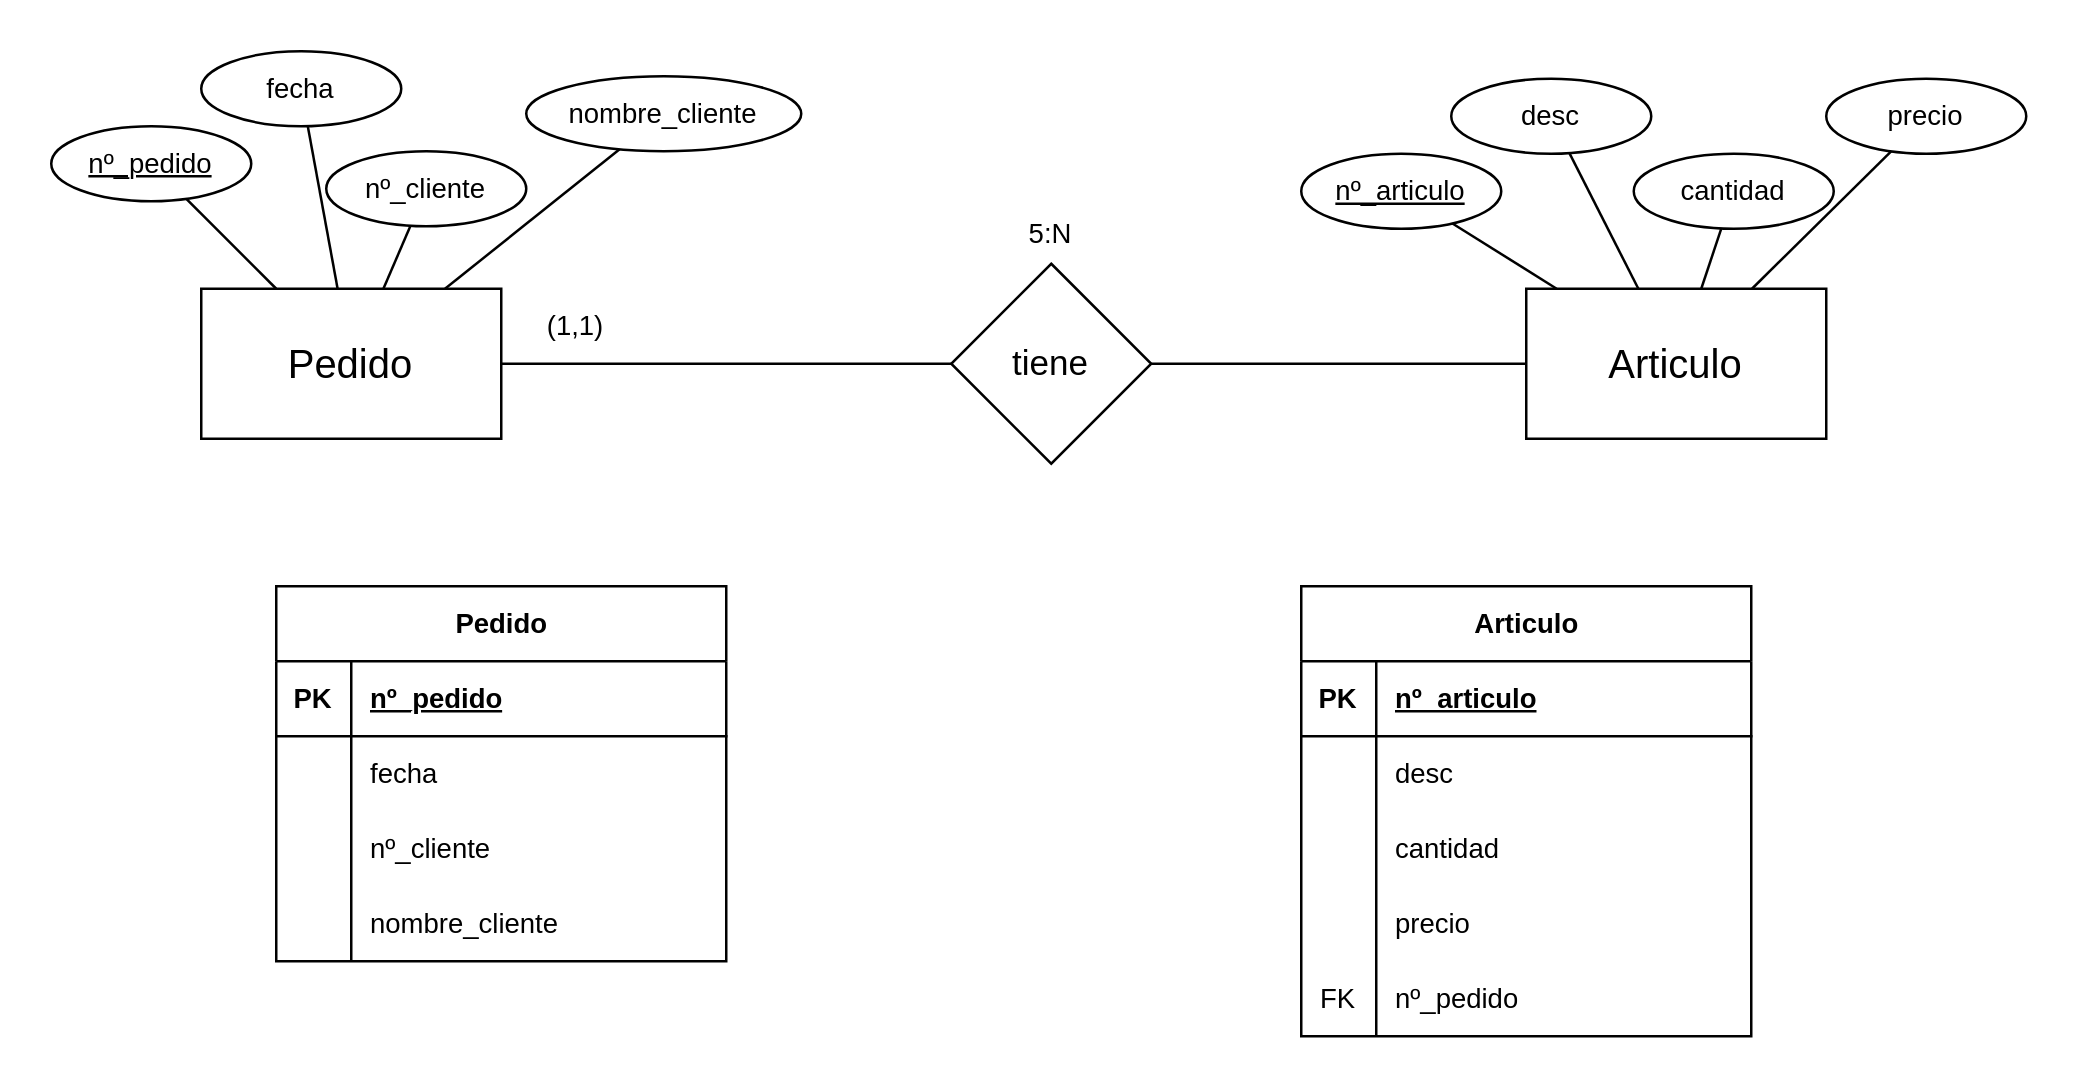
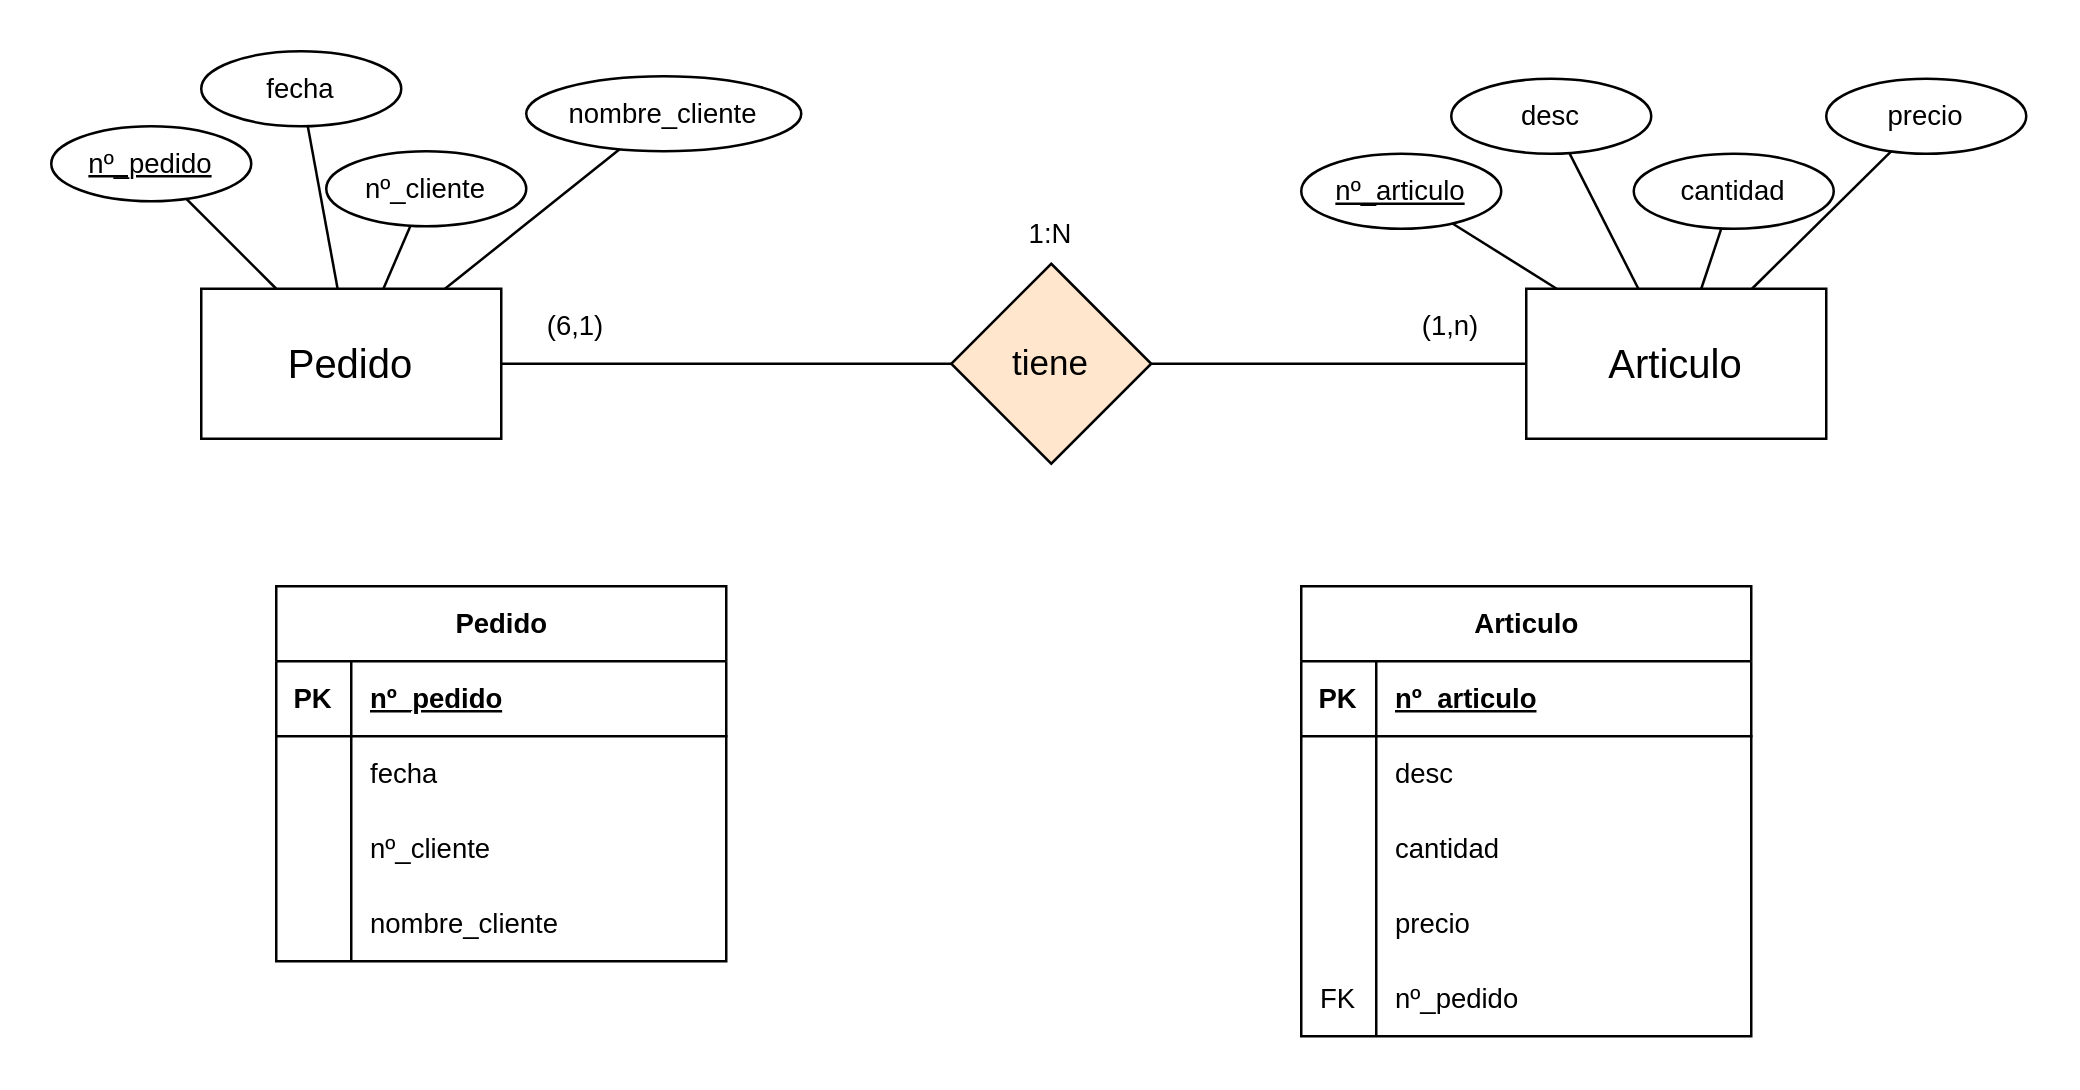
  <mxCell id="0" />
  <mxCell id="1" parent="0" />
  <mxCell id="2" style="rounded=0;orthogonalLoop=1;jettySize=auto;html=1;endArrow=none;endFill=0;" edge="1" parent="1" source="3" target="6"><mxGeometry relative="1" as="geometry" /></mxCell>
  <mxCell id="3" value="&lt;font style=&quot;font-size: 16px;&quot;&gt;Pedido&lt;/font&gt;" style="rounded=0;whiteSpace=wrap;html=1;" vertex="1" parent="1"><mxGeometry x="80" y="115" width="120" height="60" as="geometry" /></mxCell>
  <mxCell id="4" style="edgeStyle=none;shape=connector;rounded=0;orthogonalLoop=1;jettySize=auto;html=1;labelBackgroundColor=default;strokeColor=default;align=center;verticalAlign=middle;fontFamily=Helvetica;fontSize=11;fontColor=default;endArrow=none;endFill=0;" edge="1" parent="1" source="5" target="6"><mxGeometry relative="1" as="geometry" /></mxCell>
  <mxCell id="5" value="&lt;font style=&quot;font-size: 16px;&quot;&gt;Articulo&lt;/font&gt;" style="rounded=0;whiteSpace=wrap;html=1;" vertex="1" parent="1"><mxGeometry x="610" y="115" width="120" height="60" as="geometry" /></mxCell>
- <mxCell id="6" value="&lt;font style=&quot;font-size: 14px;&quot;&gt;tiene&lt;/font&gt;" style="rhombus;whiteSpace=wrap;html=1;" vertex="1" parent="1"><mxGeometry x="380" y="105" width="80" height="80" as="geometry" /></mxCell>
- <mxCell id="7" value="5:N" style="text;html=1;strokeColor=none;fillColor=none;align=center;verticalAlign=middle;whiteSpace=wrap;rounded=0;fontSize=11;fontFamily=Helvetica;fontColor=default;" vertex="1" parent="1"><mxGeometry x="390" y="78" width="60" height="30" as="geometry" /></mxCell>
- <mxCell id="8" value="(1,1)" style="text;html=1;strokeColor=none;fillColor=none;align=center;verticalAlign=middle;whiteSpace=wrap;rounded=0;fontSize=11;fontFamily=Helvetica;fontColor=default;" vertex="1" parent="1"><mxGeometry x="200" y="115" width="60" height="30" as="geometry" /></mxCell>
+ <mxCell id="6" value="&lt;font style=&quot;font-size: 14px;&quot;&gt;tiene&lt;/font&gt;" style="rhombus;whiteSpace=wrap;html=1;fillColor=#ffe6cc;" vertex="1" parent="1"><mxGeometry x="380" y="105" width="80" height="80" as="geometry" /></mxCell>
+ <mxCell id="7" value="1:N" style="text;html=1;strokeColor=none;fillColor=none;align=center;verticalAlign=middle;whiteSpace=wrap;rounded=0;fontSize=11;fontFamily=Helvetica;fontColor=default;" vertex="1" parent="1"><mxGeometry x="390" y="78" width="60" height="30" as="geometry" /></mxCell>
+ <mxCell id="8" value="(6,1)" style="text;html=1;strokeColor=none;fillColor=none;align=center;verticalAlign=middle;whiteSpace=wrap;rounded=0;fontSize=11;fontFamily=Helvetica;fontColor=default;" vertex="1" parent="1"><mxGeometry x="200" y="115" width="60" height="30" as="geometry" /></mxCell>
+ <mxCell id="9" value="(1,n)" style="text;html=1;strokeColor=none;fillColor=none;align=center;verticalAlign=middle;whiteSpace=wrap;rounded=0;fontSize=11;fontFamily=Helvetica;fontColor=default;" vertex="1" parent="1"><mxGeometry x="550" y="115" width="60" height="30" as="geometry" /></mxCell>
  <mxCell id="10" style="edgeStyle=none;shape=connector;rounded=0;orthogonalLoop=1;jettySize=auto;html=1;labelBackgroundColor=default;strokeColor=default;align=center;verticalAlign=middle;fontFamily=Helvetica;fontSize=11;fontColor=default;endArrow=none;endFill=0;" edge="1" parent="1" source="11" target="3"><mxGeometry relative="1" as="geometry" /></mxCell>
  <mxCell id="11" value="nº_pedido" style="ellipse;whiteSpace=wrap;html=1;fontFamily=Helvetica;fontSize=11;fontColor=default;fontStyle=4" vertex="1" parent="1"><mxGeometry x="20" y="50" width="80" height="30" as="geometry" /></mxCell>
  <mxCell id="12" style="edgeStyle=none;shape=connector;rounded=0;orthogonalLoop=1;jettySize=auto;html=1;labelBackgroundColor=default;strokeColor=default;align=center;verticalAlign=middle;fontFamily=Helvetica;fontSize=11;fontColor=default;endArrow=none;endFill=0;" edge="1" parent="1" source="13" target="3"><mxGeometry relative="1" as="geometry" /></mxCell>
  <mxCell id="13" value="fecha" style="ellipse;whiteSpace=wrap;html=1;fontFamily=Helvetica;fontSize=11;fontColor=default;" vertex="1" parent="1"><mxGeometry x="80" y="20" width="80" height="30" as="geometry" /></mxCell>
  <mxCell id="14" style="edgeStyle=none;shape=connector;rounded=0;orthogonalLoop=1;jettySize=auto;html=1;labelBackgroundColor=default;strokeColor=default;align=center;verticalAlign=middle;fontFamily=Helvetica;fontSize=11;fontColor=default;endArrow=none;endFill=0;" edge="1" parent="1" source="15" target="3"><mxGeometry relative="1" as="geometry" /></mxCell>
  <mxCell id="15" value="nº_cliente" style="ellipse;whiteSpace=wrap;html=1;fontFamily=Helvetica;fontSize=11;fontColor=default;" vertex="1" parent="1"><mxGeometry x="130" y="60" width="80" height="30" as="geometry" /></mxCell>
  <mxCell id="16" style="edgeStyle=none;shape=connector;rounded=0;orthogonalLoop=1;jettySize=auto;html=1;labelBackgroundColor=default;strokeColor=default;align=center;verticalAlign=middle;fontFamily=Helvetica;fontSize=11;fontColor=default;endArrow=none;endFill=0;" edge="1" parent="1" source="17" target="3"><mxGeometry relative="1" as="geometry" /></mxCell>
  <mxCell id="17" value="nombre_cliente" style="ellipse;whiteSpace=wrap;html=1;fontFamily=Helvetica;fontSize=11;fontColor=default;" vertex="1" parent="1"><mxGeometry x="210" y="30" width="110" height="30" as="geometry" /></mxCell>
  <mxCell id="18" style="edgeStyle=none;shape=connector;rounded=0;orthogonalLoop=1;jettySize=auto;html=1;labelBackgroundColor=default;strokeColor=default;align=center;verticalAlign=middle;fontFamily=Helvetica;fontSize=11;fontColor=default;endArrow=none;endFill=0;" edge="1" parent="1" source="19" target="5"><mxGeometry relative="1" as="geometry" /></mxCell>
  <mxCell id="19" value="nº_articulo" style="ellipse;whiteSpace=wrap;html=1;fontFamily=Helvetica;fontSize=11;fontColor=default;fontStyle=4" vertex="1" parent="1"><mxGeometry x="520" y="61" width="80" height="30" as="geometry" /></mxCell>
  <mxCell id="20" style="edgeStyle=none;shape=connector;rounded=0;orthogonalLoop=1;jettySize=auto;html=1;labelBackgroundColor=default;strokeColor=default;align=center;verticalAlign=middle;fontFamily=Helvetica;fontSize=11;fontColor=default;endArrow=none;endFill=0;" edge="1" parent="1" source="21" target="5"><mxGeometry relative="1" as="geometry" /></mxCell>
  <mxCell id="21" value="desc" style="ellipse;whiteSpace=wrap;html=1;fontFamily=Helvetica;fontSize=11;fontColor=default;" vertex="1" parent="1"><mxGeometry x="580" y="31" width="80" height="30" as="geometry" /></mxCell>
  <mxCell id="22" style="edgeStyle=none;shape=connector;rounded=0;orthogonalLoop=1;jettySize=auto;html=1;labelBackgroundColor=default;strokeColor=default;align=center;verticalAlign=middle;fontFamily=Helvetica;fontSize=11;fontColor=default;endArrow=none;endFill=0;" edge="1" parent="1" source="23" target="5"><mxGeometry relative="1" as="geometry" /></mxCell>
  <mxCell id="23" value="cantidad" style="ellipse;whiteSpace=wrap;html=1;fontFamily=Helvetica;fontSize=11;fontColor=default;" vertex="1" parent="1"><mxGeometry x="653" y="61" width="80" height="30" as="geometry" /></mxCell>
  <mxCell id="24" style="edgeStyle=none;shape=connector;rounded=0;orthogonalLoop=1;jettySize=auto;html=1;labelBackgroundColor=default;strokeColor=default;align=center;verticalAlign=middle;fontFamily=Helvetica;fontSize=11;fontColor=default;endArrow=none;endFill=0;" edge="1" parent="1" source="25" target="5"><mxGeometry relative="1" as="geometry" /></mxCell>
  <mxCell id="25" value="precio" style="ellipse;whiteSpace=wrap;html=1;fontFamily=Helvetica;fontSize=11;fontColor=default;" vertex="1" parent="1"><mxGeometry x="730" y="31" width="80" height="30" as="geometry" /></mxCell>
  <mxCell id="26" value="Pedido" style="shape=table;startSize=30;container=1;collapsible=1;childLayout=tableLayout;fixedRows=1;rowLines=0;fontStyle=1;align=center;resizeLast=1;html=1;fontFamily=Helvetica;fontSize=11;fontColor=default;" vertex="1" parent="1"><mxGeometry x="110" y="234" width="180" height="150" as="geometry" /></mxCell>
  <mxCell id="27" value="" style="shape=tableRow;horizontal=0;startSize=0;swimlaneHead=0;swimlaneBody=0;fillColor=none;collapsible=0;dropTarget=0;points=[[0,0.5],[1,0.5]];portConstraint=eastwest;top=0;left=0;right=0;bottom=1;fontFamily=Helvetica;fontSize=11;fontColor=default;" vertex="1" parent="26"><mxGeometry y="30" width="180" height="30" as="geometry" /></mxCell>
  <mxCell id="28" value="PK" style="shape=partialRectangle;connectable=0;fillColor=none;top=0;left=0;bottom=0;right=0;fontStyle=1;overflow=hidden;whiteSpace=wrap;html=1;fontFamily=Helvetica;fontSize=11;fontColor=default;" vertex="1" parent="27"><mxGeometry width="30" height="30" as="geometry"><mxRectangle width="30" height="30" as="alternateBounds" /></mxGeometry></mxCell>
  <mxCell id="29" value="nº_pedido" style="shape=partialRectangle;connectable=0;fillColor=none;top=0;left=0;bottom=0;right=0;align=left;spacingLeft=6;fontStyle=5;overflow=hidden;whiteSpace=wrap;html=1;fontFamily=Helvetica;fontSize=11;fontColor=default;" vertex="1" parent="27"><mxGeometry x="30" width="150" height="30" as="geometry"><mxRectangle width="150" height="30" as="alternateBounds" /></mxGeometry></mxCell>
  <mxCell id="30" value="" style="shape=tableRow;horizontal=0;startSize=0;swimlaneHead=0;swimlaneBody=0;fillColor=none;collapsible=0;dropTarget=0;points=[[0,0.5],[1,0.5]];portConstraint=eastwest;top=0;left=0;right=0;bottom=0;fontFamily=Helvetica;fontSize=11;fontColor=default;" vertex="1" parent="26"><mxGeometry y="60" width="180" height="30" as="geometry" /></mxCell>
  <mxCell id="31" value="" style="shape=partialRectangle;connectable=0;fillColor=none;top=0;left=0;bottom=0;right=0;editable=1;overflow=hidden;whiteSpace=wrap;html=1;fontFamily=Helvetica;fontSize=11;fontColor=default;" vertex="1" parent="30"><mxGeometry width="30" height="30" as="geometry"><mxRectangle width="30" height="30" as="alternateBounds" /></mxGeometry></mxCell>
  <mxCell id="32" value="fecha" style="shape=partialRectangle;connectable=0;fillColor=none;top=0;left=0;bottom=0;right=0;align=left;spacingLeft=6;overflow=hidden;whiteSpace=wrap;html=1;fontFamily=Helvetica;fontSize=11;fontColor=default;" vertex="1" parent="30"><mxGeometry x="30" width="150" height="30" as="geometry"><mxRectangle width="150" height="30" as="alternateBounds" /></mxGeometry></mxCell>
  <mxCell id="33" value="" style="shape=tableRow;horizontal=0;startSize=0;swimlaneHead=0;swimlaneBody=0;fillColor=none;collapsible=0;dropTarget=0;points=[[0,0.5],[1,0.5]];portConstraint=eastwest;top=0;left=0;right=0;bottom=0;fontFamily=Helvetica;fontSize=11;fontColor=default;" vertex="1" parent="26"><mxGeometry y="90" width="180" height="30" as="geometry" /></mxCell>
  <mxCell id="34" value="" style="shape=partialRectangle;connectable=0;fillColor=none;top=0;left=0;bottom=0;right=0;editable=1;overflow=hidden;whiteSpace=wrap;html=1;fontFamily=Helvetica;fontSize=11;fontColor=default;" vertex="1" parent="33"><mxGeometry width="30" height="30" as="geometry"><mxRectangle width="30" height="30" as="alternateBounds" /></mxGeometry></mxCell>
  <mxCell id="35" value="nº_cliente" style="shape=partialRectangle;connectable=0;fillColor=none;top=0;left=0;bottom=0;right=0;align=left;spacingLeft=6;overflow=hidden;whiteSpace=wrap;html=1;fontFamily=Helvetica;fontSize=11;fontColor=default;" vertex="1" parent="33"><mxGeometry x="30" width="150" height="30" as="geometry"><mxRectangle width="150" height="30" as="alternateBounds" /></mxGeometry></mxCell>
  <mxCell id="36" value="" style="shape=tableRow;horizontal=0;startSize=0;swimlaneHead=0;swimlaneBody=0;fillColor=none;collapsible=0;dropTarget=0;points=[[0,0.5],[1,0.5]];portConstraint=eastwest;top=0;left=0;right=0;bottom=0;fontFamily=Helvetica;fontSize=11;fontColor=default;" vertex="1" parent="26"><mxGeometry y="120" width="180" height="30" as="geometry" /></mxCell>
  <mxCell id="37" value="" style="shape=partialRectangle;connectable=0;fillColor=none;top=0;left=0;bottom=0;right=0;editable=1;overflow=hidden;whiteSpace=wrap;html=1;fontFamily=Helvetica;fontSize=11;fontColor=default;" vertex="1" parent="36"><mxGeometry width="30" height="30" as="geometry"><mxRectangle width="30" height="30" as="alternateBounds" /></mxGeometry></mxCell>
  <mxCell id="38" value="nombre_cliente" style="shape=partialRectangle;connectable=0;fillColor=none;top=0;left=0;bottom=0;right=0;align=left;spacingLeft=6;overflow=hidden;whiteSpace=wrap;html=1;fontFamily=Helvetica;fontSize=11;fontColor=default;" vertex="1" parent="36"><mxGeometry x="30" width="150" height="30" as="geometry"><mxRectangle width="150" height="30" as="alternateBounds" /></mxGeometry></mxCell>
  <mxCell id="39" value="Articulo" style="shape=table;startSize=30;container=1;collapsible=1;childLayout=tableLayout;fixedRows=1;rowLines=0;fontStyle=1;align=center;resizeLast=1;html=1;fontFamily=Helvetica;fontSize=11;fontColor=default;" vertex="1" parent="1"><mxGeometry x="520" y="234" width="180" height="180" as="geometry" /></mxCell>
  <mxCell id="40" value="" style="shape=tableRow;horizontal=0;startSize=0;swimlaneHead=0;swimlaneBody=0;fillColor=none;collapsible=0;dropTarget=0;points=[[0,0.5],[1,0.5]];portConstraint=eastwest;top=0;left=0;right=0;bottom=1;fontFamily=Helvetica;fontSize=11;fontColor=default;" vertex="1" parent="39"><mxGeometry y="30" width="180" height="30" as="geometry" /></mxCell>
  <mxCell id="41" value="PK" style="shape=partialRectangle;connectable=0;fillColor=none;top=0;left=0;bottom=0;right=0;fontStyle=1;overflow=hidden;whiteSpace=wrap;html=1;fontFamily=Helvetica;fontSize=11;fontColor=default;" vertex="1" parent="40"><mxGeometry width="30" height="30" as="geometry"><mxRectangle width="30" height="30" as="alternateBounds" /></mxGeometry></mxCell>
  <mxCell id="42" value="nº_articulo" style="shape=partialRectangle;connectable=0;fillColor=none;top=0;left=0;bottom=0;right=0;align=left;spacingLeft=6;fontStyle=5;overflow=hidden;whiteSpace=wrap;html=1;fontFamily=Helvetica;fontSize=11;fontColor=default;" vertex="1" parent="40"><mxGeometry x="30" width="150" height="30" as="geometry"><mxRectangle width="150" height="30" as="alternateBounds" /></mxGeometry></mxCell>
  <mxCell id="43" value="" style="shape=tableRow;horizontal=0;startSize=0;swimlaneHead=0;swimlaneBody=0;fillColor=none;collapsible=0;dropTarget=0;points=[[0,0.5],[1,0.5]];portConstraint=eastwest;top=0;left=0;right=0;bottom=0;fontFamily=Helvetica;fontSize=11;fontColor=default;" vertex="1" parent="39"><mxGeometry y="60" width="180" height="30" as="geometry" /></mxCell>
  <mxCell id="44" value="" style="shape=partialRectangle;connectable=0;fillColor=none;top=0;left=0;bottom=0;right=0;editable=1;overflow=hidden;whiteSpace=wrap;html=1;fontFamily=Helvetica;fontSize=11;fontColor=default;" vertex="1" parent="43"><mxGeometry width="30" height="30" as="geometry"><mxRectangle width="30" height="30" as="alternateBounds" /></mxGeometry></mxCell>
  <mxCell id="45" value="desc" style="shape=partialRectangle;connectable=0;fillColor=none;top=0;left=0;bottom=0;right=0;align=left;spacingLeft=6;overflow=hidden;whiteSpace=wrap;html=1;fontFamily=Helvetica;fontSize=11;fontColor=default;" vertex="1" parent="43"><mxGeometry x="30" width="150" height="30" as="geometry"><mxRectangle width="150" height="30" as="alternateBounds" /></mxGeometry></mxCell>
  <mxCell id="46" value="" style="shape=tableRow;horizontal=0;startSize=0;swimlaneHead=0;swimlaneBody=0;fillColor=none;collapsible=0;dropTarget=0;points=[[0,0.5],[1,0.5]];portConstraint=eastwest;top=0;left=0;right=0;bottom=0;fontFamily=Helvetica;fontSize=11;fontColor=default;" vertex="1" parent="39"><mxGeometry y="90" width="180" height="30" as="geometry" /></mxCell>
  <mxCell id="47" value="" style="shape=partialRectangle;connectable=0;fillColor=none;top=0;left=0;bottom=0;right=0;editable=1;overflow=hidden;whiteSpace=wrap;html=1;fontFamily=Helvetica;fontSize=11;fontColor=default;" vertex="1" parent="46"><mxGeometry width="30" height="30" as="geometry"><mxRectangle width="30" height="30" as="alternateBounds" /></mxGeometry></mxCell>
  <mxCell id="48" value="cantidad" style="shape=partialRectangle;connectable=0;fillColor=none;top=0;left=0;bottom=0;right=0;align=left;spacingLeft=6;overflow=hidden;whiteSpace=wrap;html=1;fontFamily=Helvetica;fontSize=11;fontColor=default;" vertex="1" parent="46"><mxGeometry x="30" width="150" height="30" as="geometry"><mxRectangle width="150" height="30" as="alternateBounds" /></mxGeometry></mxCell>
  <mxCell id="49" value="" style="shape=tableRow;horizontal=0;startSize=0;swimlaneHead=0;swimlaneBody=0;fillColor=none;collapsible=0;dropTarget=0;points=[[0,0.5],[1,0.5]];portConstraint=eastwest;top=0;left=0;right=0;bottom=0;fontFamily=Helvetica;fontSize=11;fontColor=default;" vertex="1" parent="39"><mxGeometry y="120" width="180" height="30" as="geometry" /></mxCell>
  <mxCell id="50" value="" style="shape=partialRectangle;connectable=0;fillColor=none;top=0;left=0;bottom=0;right=0;editable=1;overflow=hidden;whiteSpace=wrap;html=1;fontFamily=Helvetica;fontSize=11;fontColor=default;" vertex="1" parent="49"><mxGeometry width="30" height="30" as="geometry"><mxRectangle width="30" height="30" as="alternateBounds" /></mxGeometry></mxCell>
  <mxCell id="51" value="precio" style="shape=partialRectangle;connectable=0;fillColor=none;top=0;left=0;bottom=0;right=0;align=left;spacingLeft=6;overflow=hidden;whiteSpace=wrap;html=1;fontFamily=Helvetica;fontSize=11;fontColor=default;" vertex="1" parent="49"><mxGeometry x="30" width="150" height="30" as="geometry"><mxRectangle width="150" height="30" as="alternateBounds" /></mxGeometry></mxCell>
  <mxCell id="52" value="" style="shape=tableRow;horizontal=0;startSize=0;swimlaneHead=0;swimlaneBody=0;fillColor=none;collapsible=0;dropTarget=0;points=[[0,0.5],[1,0.5]];portConstraint=eastwest;top=0;left=0;right=0;bottom=0;fontFamily=Helvetica;fontSize=11;fontColor=default;" vertex="1" parent="39"><mxGeometry y="150" width="180" height="30" as="geometry" /></mxCell>
  <mxCell id="53" value="FK" style="shape=partialRectangle;connectable=0;fillColor=none;top=0;left=0;bottom=0;right=0;editable=1;overflow=hidden;whiteSpace=wrap;html=1;fontFamily=Helvetica;fontSize=11;fontColor=default;" vertex="1" parent="52"><mxGeometry width="30" height="30" as="geometry"><mxRectangle width="30" height="30" as="alternateBounds" /></mxGeometry></mxCell>
  <mxCell id="54" value="nº_pedido" style="shape=partialRectangle;connectable=0;fillColor=none;top=0;left=0;bottom=0;right=0;align=left;spacingLeft=6;overflow=hidden;whiteSpace=wrap;html=1;fontFamily=Helvetica;fontSize=11;fontColor=default;" vertex="1" parent="52"><mxGeometry x="30" width="150" height="30" as="geometry"><mxRectangle width="150" height="30" as="alternateBounds" /></mxGeometry></mxCell>
